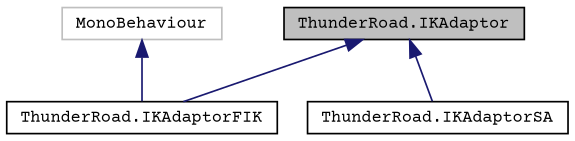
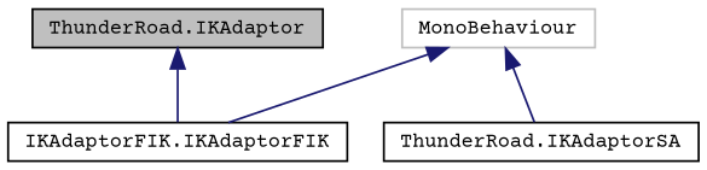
  digraph {
    fontname="Courier Prime"
    node [color=black fillcolor=white fontname="Courier Prime" fontsize=10 shape=record style=filled]
    edge [color=midnightblue dir=back fontname="Courier Prime" fontsize=10 labelfontname=Helvetica labelfontsize=10 style=solid]
    n1 [fillcolor=grey75 fontcolor=black height=0.2 label="ThunderRoad.IKAdaptor" width=0.4]
-   n2 [height=0.2 label="ThunderRoad.IKAdaptorFIK" width=0.4]
+   n2 [height=0.2 label="IKAdaptorFIK.IKAdaptorFIK" width=0.4]
    n3 [height=0.2 label="ThunderRoad.IKAdaptorSA" width=0.4]
    n4 [color=grey75 height=0.2 label=MonoBehaviour width=0.4]
    n1 -> n2
-   n1 -> n3
+   n4 -> n3
    n4 -> n2
  }
